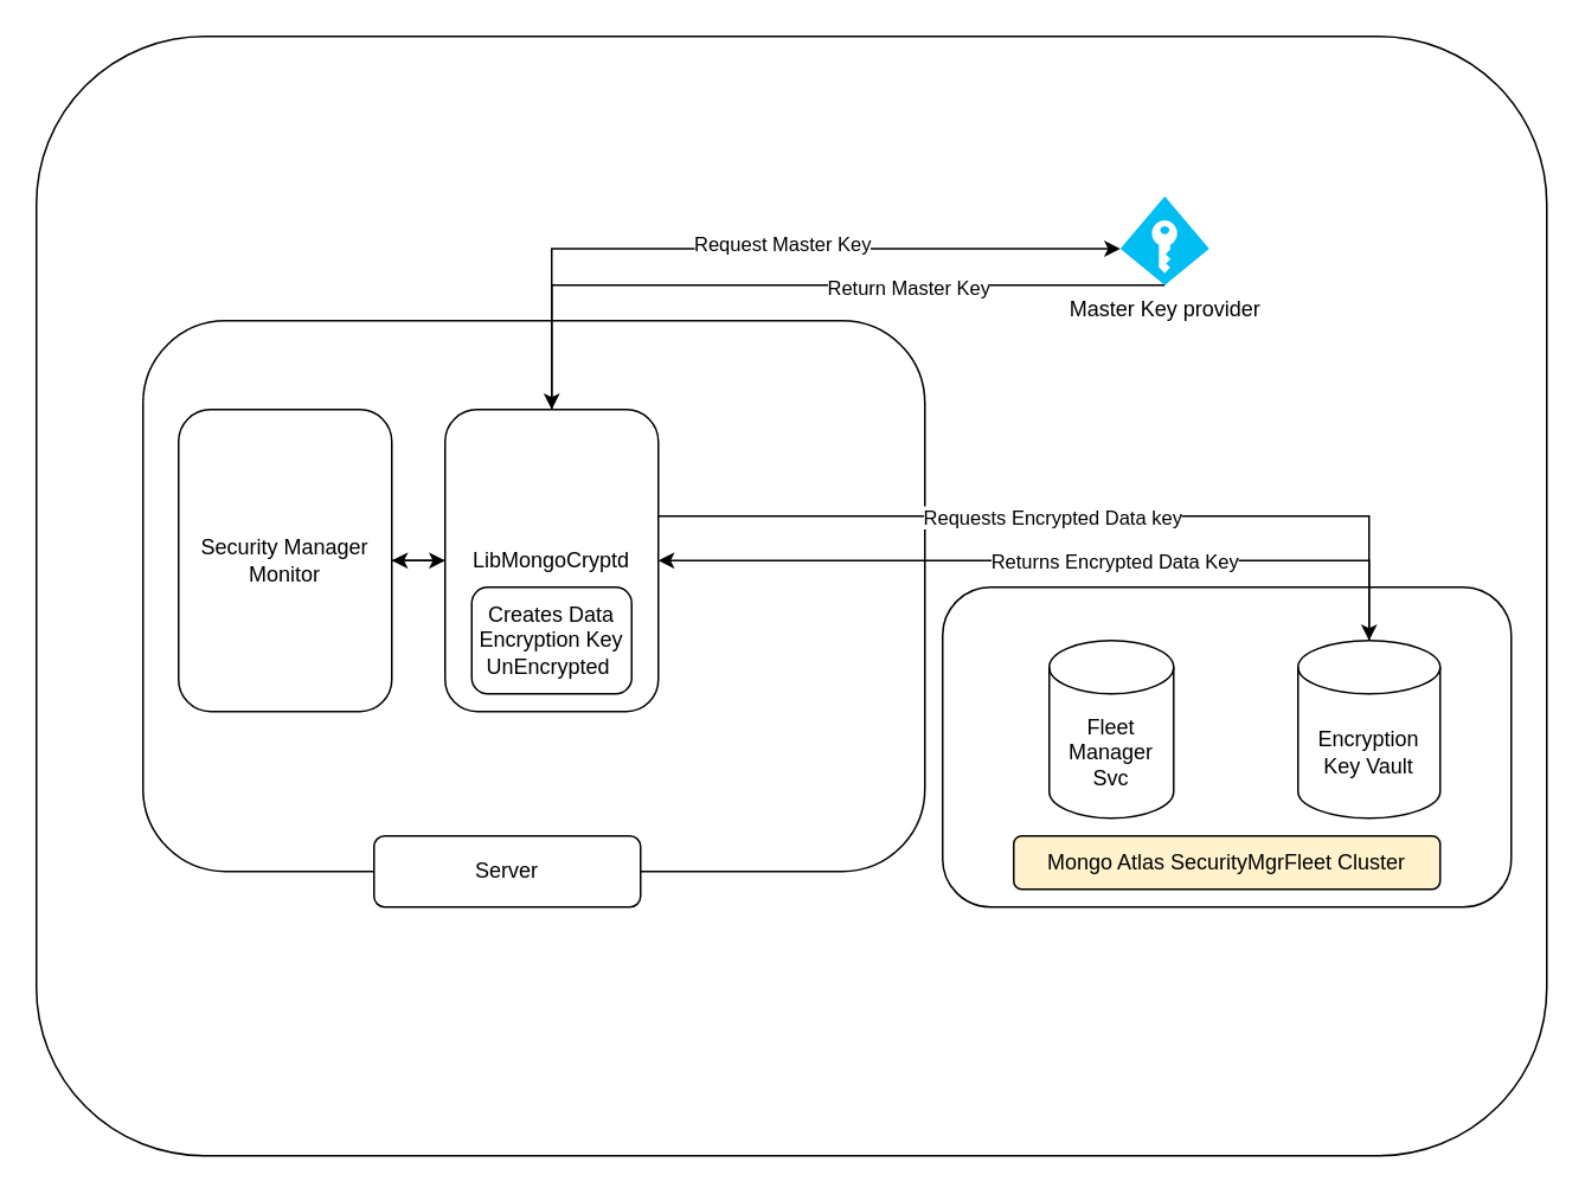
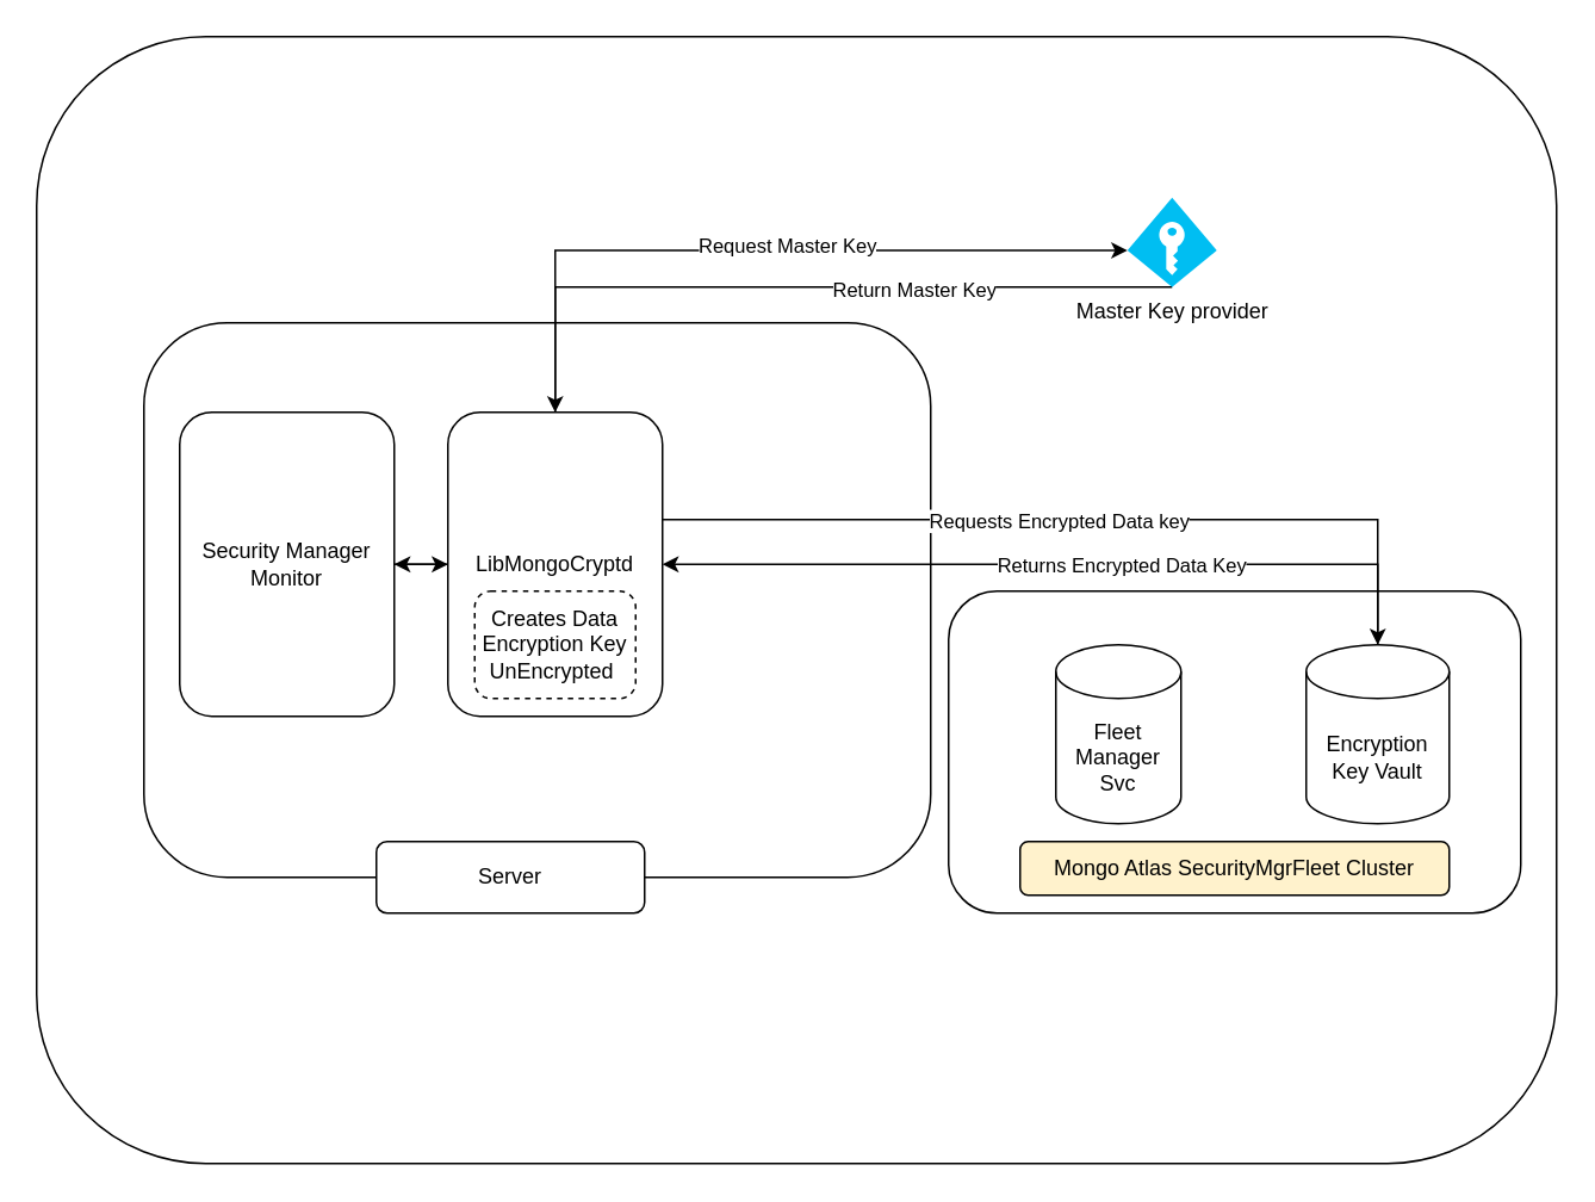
  <mxCell id="0" />
  <mxCell id="1" parent="0" />
  <mxCell id="2" value="" style="rounded=1;whiteSpace=wrap;html=1;" vertex="1" parent="1"><mxGeometry x="20" y="20" width="850" height="630" as="geometry" /></mxCell>
  <mxCell id="3" value="" style="rounded=1;whiteSpace=wrap;html=1;" vertex="1" parent="1"><mxGeometry x="80" y="180" width="440" height="310" as="geometry" /></mxCell>
  <mxCell id="4" style="edgeStyle=orthogonalEdgeStyle;rounded=0;orthogonalLoop=1;jettySize=auto;html=1;" edge="1" parent="1" source="5"><mxGeometry relative="1" as="geometry"><mxPoint x="250" y="315" as="targetPoint" /></mxGeometry></mxCell>
  <mxCell id="5" value="Security Manager Monitor" style="rounded=1;whiteSpace=wrap;html=1;" vertex="1" parent="1"><mxGeometry x="100" y="230" width="120" height="170" as="geometry" /></mxCell>
  <mxCell id="6" style="edgeStyle=orthogonalEdgeStyle;rounded=0;orthogonalLoop=1;jettySize=auto;html=1;entryX=0;entryY=0.59;entryDx=0;entryDy=0;entryPerimeter=0;" edge="1" parent="1" source="9" target="12"><mxGeometry relative="1" as="geometry"><Array as="points"><mxPoint x="310" y="140" /><mxPoint x="630" y="140" /></Array></mxGeometry></mxCell>
  <mxCell id="7" value="Request Master Key" style="edgeLabel;html=1;align=center;verticalAlign=middle;resizable=0;points=[];" vertex="1" connectable="0" parent="6"><mxGeometry x="0.074" y="4" relative="1" as="geometry"><mxPoint y="1" as="offset" /></mxGeometry></mxCell>
  <mxCell id="8" style="edgeStyle=orthogonalEdgeStyle;rounded=0;orthogonalLoop=1;jettySize=auto;html=1;entryX=1;entryY=0.5;entryDx=0;entryDy=0;" edge="1" parent="1" source="9" target="5"><mxGeometry relative="1" as="geometry" /></mxCell>
  <mxCell id="9" value="LibMongoCryptd" style="rounded=1;whiteSpace=wrap;html=1;" vertex="1" parent="1"><mxGeometry x="250" y="230" width="120" height="170" as="geometry" /></mxCell>
  <mxCell id="10" style="edgeStyle=orthogonalEdgeStyle;rounded=0;orthogonalLoop=1;jettySize=auto;html=1;entryX=0.5;entryY=0;entryDx=0;entryDy=0;exitX=0.5;exitY=1;exitDx=0;exitDy=0;exitPerimeter=0;" edge="1" parent="1" source="12" target="9"><mxGeometry relative="1" as="geometry"><mxPoint x="370" y="320" as="targetPoint" /><Array as="points"><mxPoint x="310" y="160" /></Array></mxGeometry></mxCell>
  <mxCell id="11" value="Return Master Key" style="edgeLabel;html=1;align=center;verticalAlign=middle;resizable=0;points=[];" vertex="1" connectable="0" parent="10"><mxGeometry x="-0.303" y="1" relative="1" as="geometry"><mxPoint as="offset" /></mxGeometry></mxCell>
  <mxCell id="12" value="Master Key provider" style="verticalLabelPosition=bottom;html=1;verticalAlign=top;align=center;strokeColor=none;fillColor=#00BEF2;shape=mxgraph.azure.access_control;" vertex="1" parent="1"><mxGeometry x="630" y="110" width="50" height="50" as="geometry" /></mxCell>
- <mxCell id="13" value="Creates Data Encryption Key UnEncrypted&amp;nbsp;" style="rounded=1;whiteSpace=wrap;html=1;" vertex="1" parent="1"><mxGeometry x="265" y="330" width="90" height="60" as="geometry" /></mxCell>
+ <mxCell id="13" value="Creates Data Encryption Key UnEncrypted&amp;nbsp;" style="rounded=1;whiteSpace=wrap;html=1;dashed=1;" vertex="1" parent="1"><mxGeometry x="265" y="330" width="90" height="60" as="geometry" /></mxCell>
  <mxCell id="14" value="" style="rounded=1;whiteSpace=wrap;html=1;" vertex="1" parent="1"><mxGeometry x="530" y="330" width="320" height="180" as="geometry" /></mxCell>
  <mxCell id="15" value="Encryption Key Vault" style="shape=cylinder3;whiteSpace=wrap;html=1;boundedLbl=1;backgroundOutline=1;size=15;" vertex="1" parent="1"><mxGeometry x="730" y="360" width="80" height="100" as="geometry" /></mxCell>
  <mxCell id="16" style="edgeStyle=orthogonalEdgeStyle;rounded=0;orthogonalLoop=1;jettySize=auto;html=1;" edge="1" parent="1" source="9" target="15"><mxGeometry relative="1" as="geometry"><Array as="points"><mxPoint x="770" y="290" /></Array></mxGeometry></mxCell>
  <mxCell id="17" value="Requests Encrypted Data key" style="edgeLabel;html=1;align=center;verticalAlign=middle;resizable=0;points=[];" vertex="1" connectable="0" parent="16"><mxGeometry x="-0.059" relative="1" as="geometry"><mxPoint as="offset" /></mxGeometry></mxCell>
  <mxCell id="18" style="edgeStyle=orthogonalEdgeStyle;rounded=0;orthogonalLoop=1;jettySize=auto;html=1;entryX=1;entryY=0.5;entryDx=0;entryDy=0;" edge="1" parent="1" source="15" target="9"><mxGeometry relative="1" as="geometry"><Array as="points"><mxPoint x="770" y="315" /></Array></mxGeometry></mxCell>
  <mxCell id="19" value="Returns Encrypted Data Key" style="edgeLabel;html=1;align=center;verticalAlign=middle;resizable=0;points=[];" vertex="1" connectable="0" parent="18"><mxGeometry x="-0.477" relative="1" as="geometry"><mxPoint x="-73" as="offset" /></mxGeometry></mxCell>
  <mxCell id="20" value="Fleet Manager Svc" style="shape=cylinder3;whiteSpace=wrap;html=1;boundedLbl=1;backgroundOutline=1;size=15;" vertex="1" parent="1"><mxGeometry x="590" y="360" width="70" height="100" as="geometry" /></mxCell>
  <mxCell id="21" value="Mongo Atlas SecurityMgrFleet Cluster" style="rounded=1;whiteSpace=wrap;html=1;fillColor=#fff2cc;" vertex="1" parent="1"><mxGeometry x="570" y="470" width="240" height="30" as="geometry" /></mxCell>
  <mxCell id="22" value="Server" style="rounded=1;whiteSpace=wrap;html=1;" vertex="1" parent="1"><mxGeometry x="210" y="470" width="150" height="40" as="geometry" /></mxCell>
